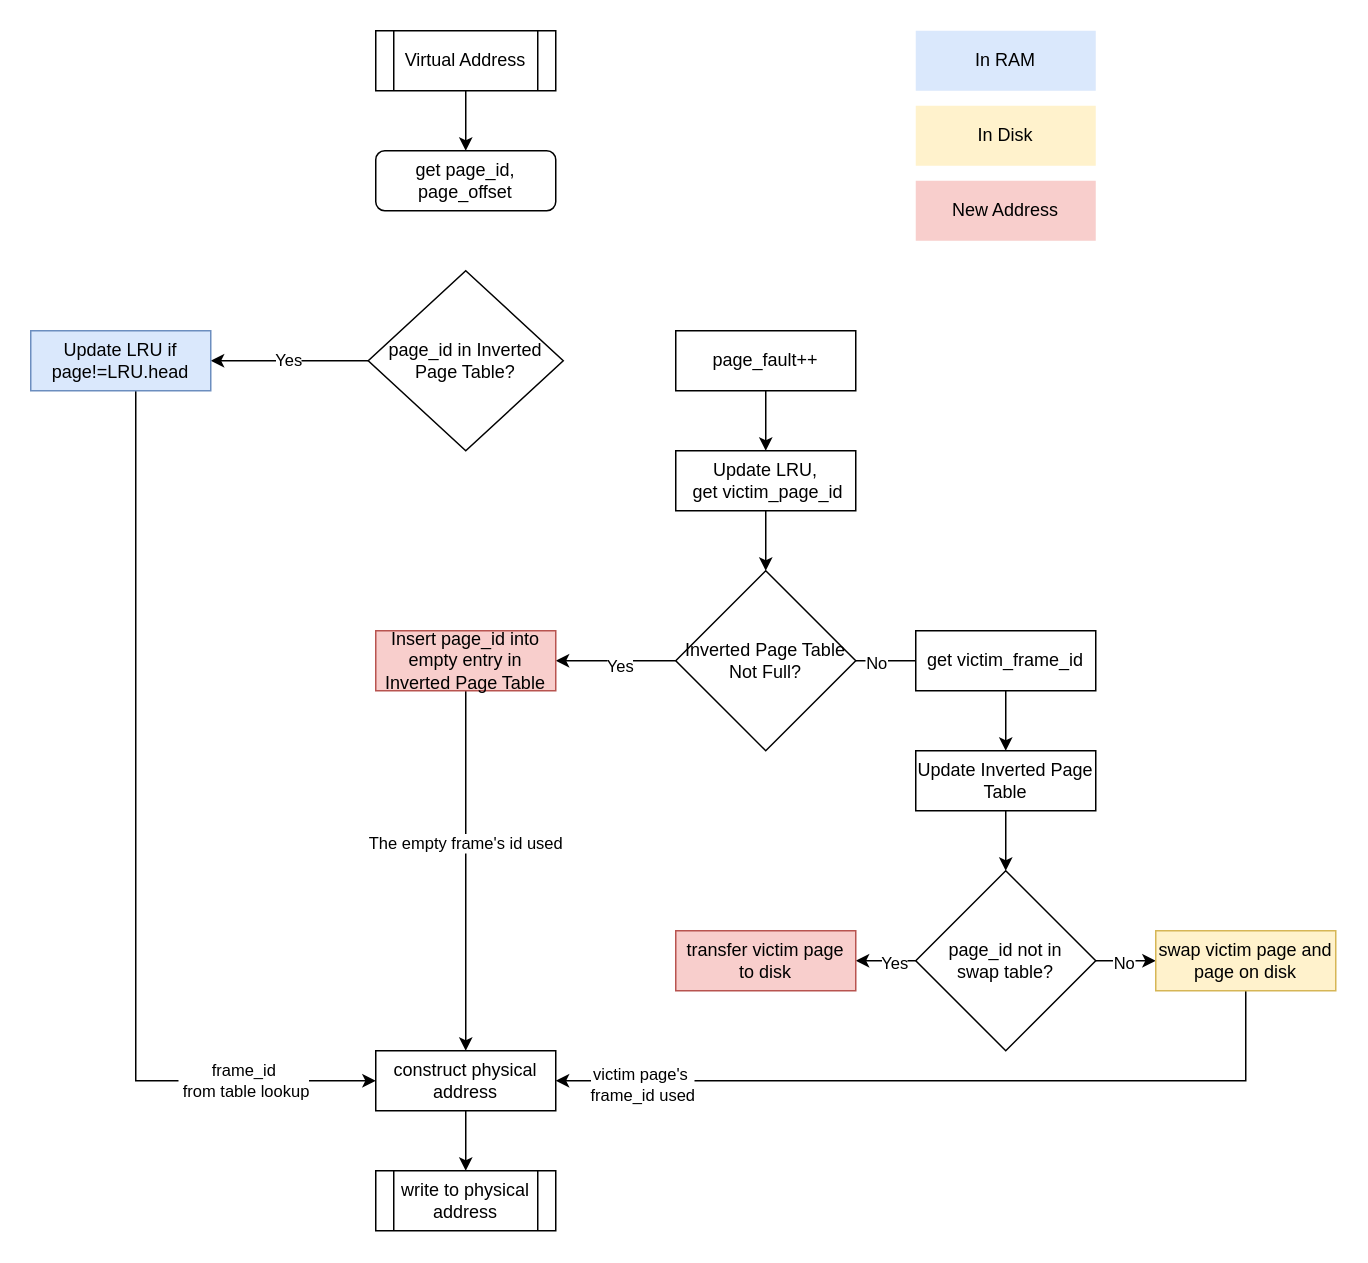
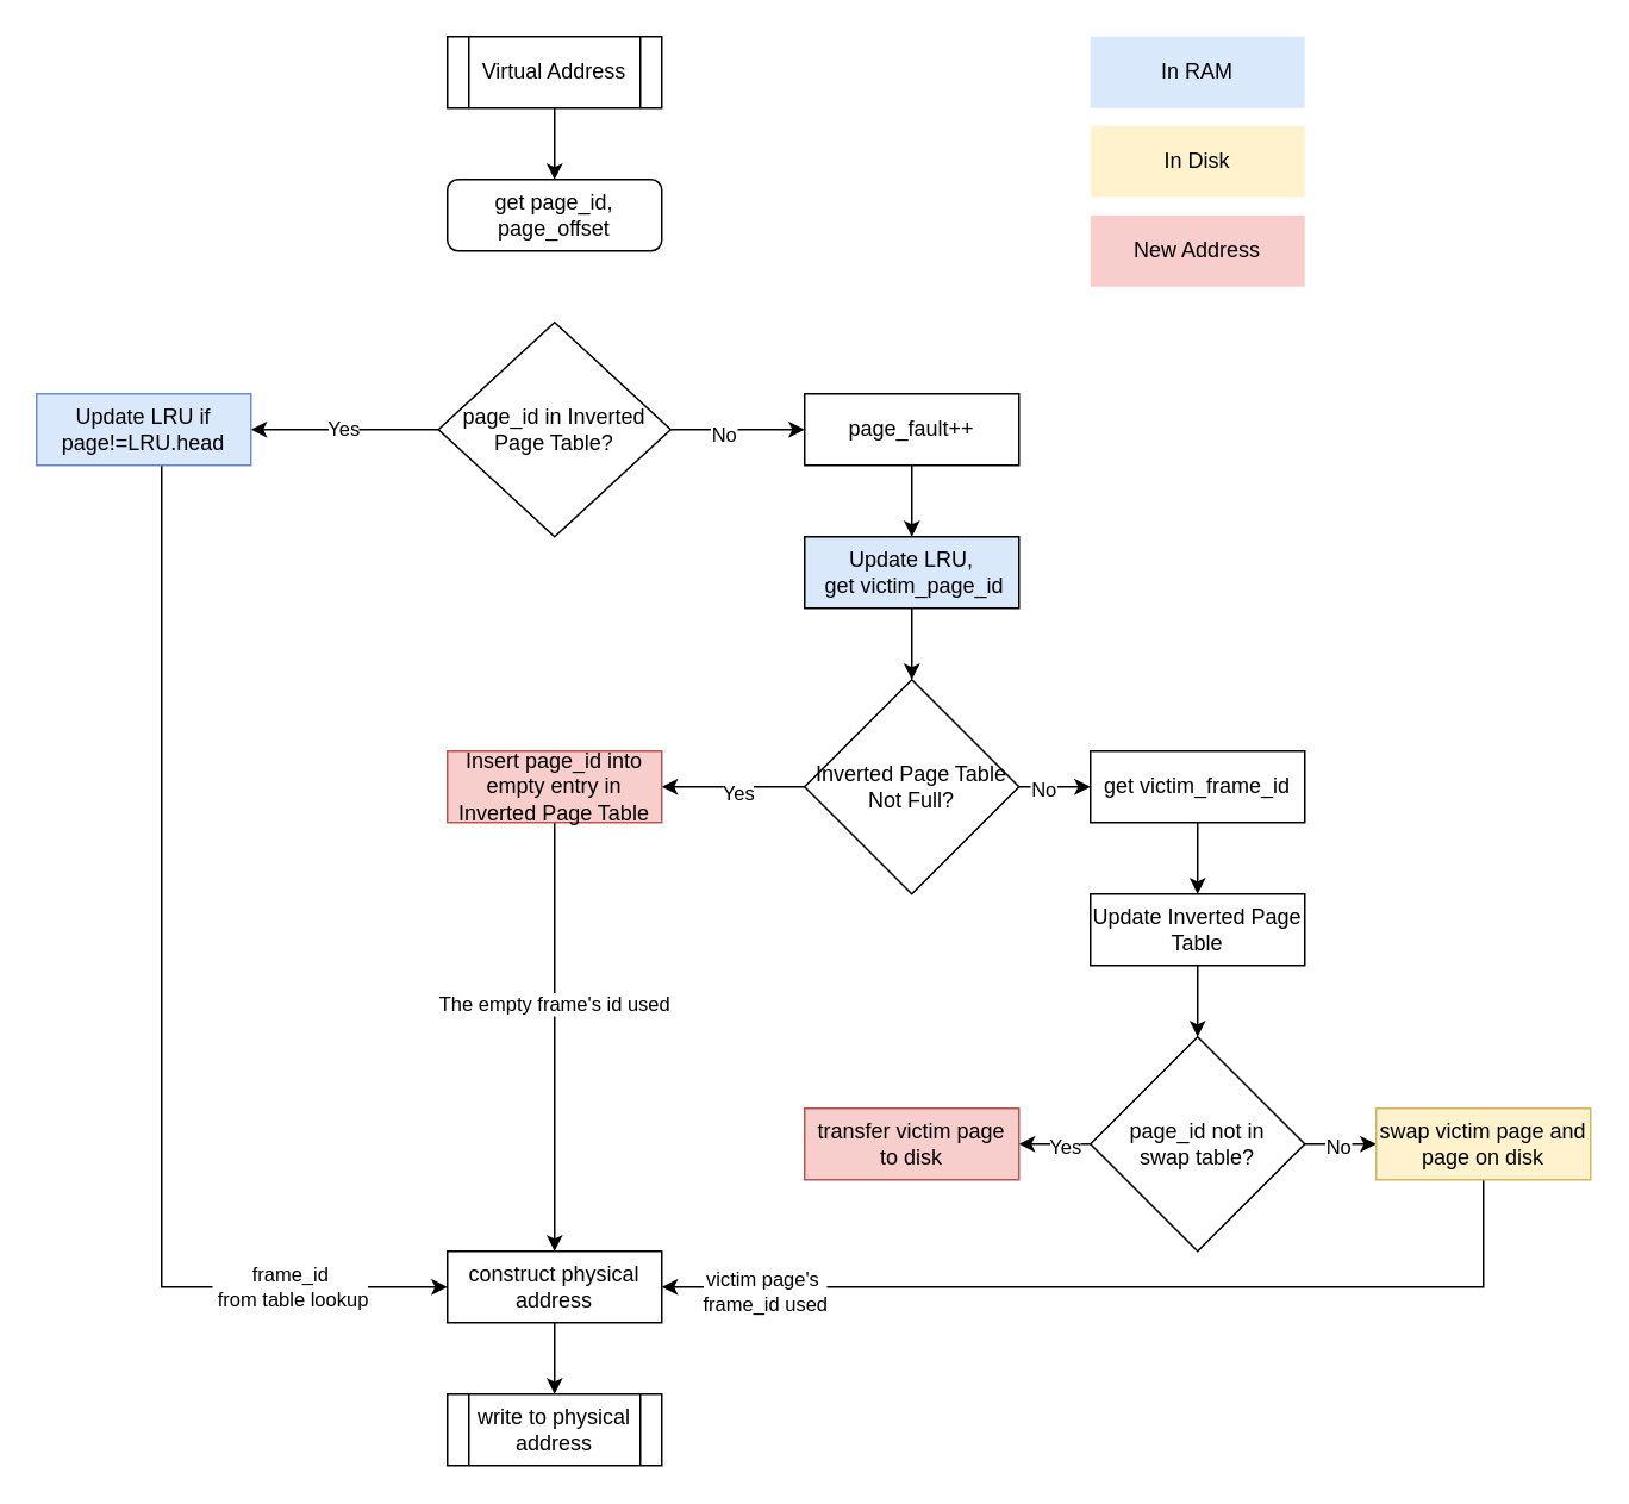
  <mxCell id="0" />
  <mxCell id="1" parent="0" />
  <mxCell id="2" value="" style="edgeStyle=orthogonalEdgeStyle;rounded=0;orthogonalLoop=1;jettySize=auto;html=1;" edge="1" parent="1" source="3" target="4"><mxGeometry relative="1" as="geometry" /></mxCell>
  <mxCell id="3" value="Virtual Address" style="shape=process;whiteSpace=wrap;html=1;backgroundOutline=1;" vertex="1" parent="1"><mxGeometry x="250" y="20" width="120" height="40" as="geometry" /></mxCell>
  <mxCell id="4" value="get page_id, page_offset" style="whiteSpace=wrap;html=1;rounded=1;" vertex="1" parent="1"><mxGeometry x="250" y="100" width="120" height="40" as="geometry" /></mxCell>
  <mxCell id="5" value="Yes" style="edgeStyle=orthogonalEdgeStyle;rounded=0;orthogonalLoop=1;jettySize=auto;html=1;" edge="1" parent="1" source="8" target="11"><mxGeometry relative="1" as="geometry" /></mxCell>
+ <mxCell id="6" value="" style="edgeStyle=orthogonalEdgeStyle;rounded=0;orthogonalLoop=1;jettySize=auto;html=1;exitX=1;exitY=0.5;exitDx=0;exitDy=0;" edge="1" parent="1" source="8" target="15"><mxGeometry relative="1" as="geometry"><mxPoint x="380" y="240" as="sourcePoint" /></mxGeometry></mxCell>
+ <mxCell id="7" value="No" style="edgeLabel;html=1;align=center;verticalAlign=middle;resizable=0;points=[];" vertex="1" connectable="0" parent="6"><mxGeometry x="-0.22" y="-2" relative="1" as="geometry"><mxPoint as="offset" /></mxGeometry></mxCell>
  <mxCell id="8" value="page_id in Inverted Page Table?" style="rhombus;whiteSpace=wrap;html=1;" vertex="1" parent="1"><mxGeometry x="245" y="180" width="130" height="120" as="geometry" /></mxCell>
  <mxCell id="9" style="edgeStyle=orthogonalEdgeStyle;rounded=0;orthogonalLoop=1;jettySize=auto;html=1;entryX=0;entryY=0.5;entryDx=0;entryDy=0;" edge="1" parent="1" source="11" target="13"><mxGeometry relative="1" as="geometry"><Array as="points"><mxPoint x="90" y="720" /></Array></mxGeometry></mxCell>
  <mxCell id="10" value="frame_id&lt;br&gt;&amp;nbsp;from table lookup" style="edgeLabel;html=1;align=center;verticalAlign=middle;resizable=0;points=[];" vertex="1" connectable="0" parent="9"><mxGeometry x="0.717" y="1" relative="1" as="geometry"><mxPoint x="-1" as="offset" /></mxGeometry></mxCell>
  <mxCell id="11" value="Update LRU if page!=LRU.head" style="whiteSpace=wrap;html=1;fillColor=#dae8fc;strokeColor=#6c8ebf;" vertex="1" parent="1"><mxGeometry x="20" y="220" width="120" height="40" as="geometry" /></mxCell>
  <mxCell id="12" style="edgeStyle=orthogonalEdgeStyle;rounded=0;orthogonalLoop=1;jettySize=auto;html=1;entryX=0.5;entryY=0;entryDx=0;entryDy=0;" edge="1" parent="1" source="13" target="39"><mxGeometry relative="1" as="geometry" /></mxCell>
  <mxCell id="13" value="construct physical address" style="whiteSpace=wrap;html=1;" vertex="1" parent="1"><mxGeometry x="250" y="700" width="120" height="40" as="geometry" /></mxCell>
  <mxCell id="14" value="" style="edgeStyle=orthogonalEdgeStyle;rounded=0;orthogonalLoop=1;jettySize=auto;html=1;" edge="1" parent="1" source="15" target="25"><mxGeometry relative="1" as="geometry" /></mxCell>
  <mxCell id="15" value="page_fault++" style="whiteSpace=wrap;html=1;" vertex="1" parent="1"><mxGeometry x="450" y="220" width="120" height="40" as="geometry" /></mxCell>
  <mxCell id="16" value="" style="edgeStyle=orthogonalEdgeStyle;rounded=0;orthogonalLoop=1;jettySize=auto;html=1;" edge="1" parent="1" source="20" target="23"><mxGeometry relative="1" as="geometry" /></mxCell>
  <mxCell id="17" value="Yes" style="edgeLabel;html=1;align=center;verticalAlign=middle;resizable=0;points=[];" vertex="1" connectable="0" parent="16"><mxGeometry x="-0.044" y="3" relative="1" as="geometry"><mxPoint as="offset" /></mxGeometry></mxCell>
- <mxCell id="18" value="" style="edgeStyle=orthogonalEdgeStyle;rounded=0;orthogonalLoop=1;jettySize=auto;html=1;endArrow=none;" edge="1" parent="1" source="20" target="27"><mxGeometry relative="1" as="geometry" /></mxCell>
+ <mxCell id="18" value="" style="edgeStyle=orthogonalEdgeStyle;rounded=0;orthogonalLoop=1;jettySize=auto;html=1;" edge="1" parent="1" source="20" target="27"><mxGeometry relative="1" as="geometry" /></mxCell>
  <mxCell id="19" value="No" style="edgeLabel;html=1;align=center;verticalAlign=middle;resizable=0;points=[];" vertex="1" connectable="0" parent="18"><mxGeometry x="-0.375" y="-1" relative="1" as="geometry"><mxPoint as="offset" /></mxGeometry></mxCell>
  <mxCell id="20" value="Inverted Page Table Not Full?" style="rhombus;whiteSpace=wrap;html=1;" vertex="1" parent="1"><mxGeometry x="450" y="380" width="120" height="120" as="geometry" /></mxCell>
  <mxCell id="21" style="edgeStyle=orthogonalEdgeStyle;rounded=0;orthogonalLoop=1;jettySize=auto;html=1;entryX=0.5;entryY=0;entryDx=0;entryDy=0;" edge="1" parent="1" source="23" target="13"><mxGeometry relative="1" as="geometry" /></mxCell>
  <mxCell id="22" value="The empty frame's id used" style="edgeLabel;html=1;align=center;verticalAlign=middle;resizable=0;points=[];" vertex="1" connectable="0" parent="21"><mxGeometry x="-0.148" y="-1" relative="1" as="geometry"><mxPoint y="-1" as="offset" /></mxGeometry></mxCell>
  <mxCell id="23" value="Insert page_id into empty entry in Inverted Page Table" style="whiteSpace=wrap;html=1;fillColor=#f8cecc;strokeColor=#b85450;" vertex="1" parent="1"><mxGeometry x="250" y="420" width="120" height="40" as="geometry" /></mxCell>
  <mxCell id="24" style="edgeStyle=orthogonalEdgeStyle;rounded=0;orthogonalLoop=1;jettySize=auto;html=1;entryX=0.5;entryY=0;entryDx=0;entryDy=0;" edge="1" parent="1" source="25" target="20"><mxGeometry relative="1" as="geometry" /></mxCell>
- <mxCell id="25" value="Update LRU,&lt;br&gt;&amp;nbsp;get victim_page_id" style="whiteSpace=wrap;html=1;" vertex="1" parent="1"><mxGeometry x="450" y="300" width="120" height="40" as="geometry" /></mxCell>
+ <mxCell id="25" value="Update LRU,&lt;br&gt;&amp;nbsp;get victim_page_id" style="whiteSpace=wrap;html=1;fillColor=#dae8fc;" vertex="1" parent="1"><mxGeometry x="450" y="300" width="120" height="40" as="geometry" /></mxCell>
  <mxCell id="26" value="" style="edgeStyle=orthogonalEdgeStyle;rounded=0;orthogonalLoop=1;jettySize=auto;html=1;" edge="1" parent="1" source="27" target="34"><mxGeometry relative="1" as="geometry" /></mxCell>
  <mxCell id="27" value="get victim_frame_id" style="whiteSpace=wrap;html=1;" vertex="1" parent="1"><mxGeometry x="610" y="420" width="120" height="40" as="geometry" /></mxCell>
  <mxCell id="28" value="" style="edgeStyle=orthogonalEdgeStyle;rounded=0;orthogonalLoop=1;jettySize=auto;html=1;" edge="1" parent="1" source="32" target="35"><mxGeometry relative="1" as="geometry" /></mxCell>
  <mxCell id="29" value="Yes" style="edgeLabel;html=1;align=center;verticalAlign=middle;resizable=0;points=[];" vertex="1" connectable="0" parent="28"><mxGeometry x="-0.227" y="1" relative="1" as="geometry"><mxPoint as="offset" /></mxGeometry></mxCell>
  <mxCell id="30" value="" style="edgeStyle=orthogonalEdgeStyle;rounded=0;orthogonalLoop=1;jettySize=auto;html=1;" edge="1" parent="1" source="32" target="38"><mxGeometry relative="1" as="geometry" /></mxCell>
  <mxCell id="31" value="No" style="edgeLabel;html=1;align=center;verticalAlign=middle;resizable=0;points=[];" vertex="1" connectable="0" parent="30"><mxGeometry x="-0.083" y="-1" relative="1" as="geometry"><mxPoint as="offset" /></mxGeometry></mxCell>
  <mxCell id="32" value="page_id not in &lt;br&gt;swap table?" style="rhombus;whiteSpace=wrap;html=1;" vertex="1" parent="1"><mxGeometry x="610" y="580" width="120" height="120" as="geometry" /></mxCell>
  <mxCell id="33" style="edgeStyle=orthogonalEdgeStyle;rounded=0;orthogonalLoop=1;jettySize=auto;html=1;exitX=0.5;exitY=1;exitDx=0;exitDy=0;entryX=0.5;entryY=0;entryDx=0;entryDy=0;" edge="1" parent="1" source="34" target="32"><mxGeometry relative="1" as="geometry"><mxPoint x="510" y="690" as="targetPoint" /></mxGeometry></mxCell>
  <mxCell id="34" value="Update Inverted Page Table" style="whiteSpace=wrap;html=1;" vertex="1" parent="1"><mxGeometry x="610" y="500" width="120" height="40" as="geometry" /></mxCell>
  <mxCell id="35" value="transfer victim page to disk" style="whiteSpace=wrap;html=1;fillColor=#f8cecc;strokeColor=#b85450;" vertex="1" parent="1"><mxGeometry x="450" y="620" width="120" height="40" as="geometry" /></mxCell>
  <mxCell id="36" style="edgeStyle=orthogonalEdgeStyle;rounded=0;orthogonalLoop=1;jettySize=auto;html=1;entryX=1;entryY=0.5;entryDx=0;entryDy=0;" edge="1" parent="1" source="38" target="13"><mxGeometry relative="1" as="geometry"><Array as="points"><mxPoint x="830" y="720" /></Array></mxGeometry></mxCell>
  <mxCell id="37" value="victim page's&amp;nbsp;&lt;br&gt;frame_id used" style="edgeLabel;html=1;align=center;verticalAlign=middle;resizable=0;points=[];" vertex="1" connectable="0" parent="36"><mxGeometry x="0.777" y="2" relative="1" as="geometry"><mxPoint x="-1" as="offset" /></mxGeometry></mxCell>
  <mxCell id="38" value="swap victim page and page on disk" style="whiteSpace=wrap;html=1;fillColor=#fff2cc;strokeColor=#d6b656;" vertex="1" parent="1"><mxGeometry x="770" y="620" width="120" height="40" as="geometry" /></mxCell>
  <mxCell id="39" value="write to physical address" style="shape=process;whiteSpace=wrap;html=1;backgroundOutline=1;" vertex="1" parent="1"><mxGeometry x="250" y="780" width="120" height="40" as="geometry" /></mxCell>
  <mxCell id="40" value="In RAM" style="rounded=0;whiteSpace=wrap;html=1;dashed=1;strokeWidth=3;fillColor=#dae8fc;strokeColor=none;" vertex="1" parent="1"><mxGeometry x="610" y="20" width="120" height="40" as="geometry" /></mxCell>
  <mxCell id="41" value="In Disk" style="rounded=0;whiteSpace=wrap;html=1;dashed=1;strokeWidth=3;fillColor=#fff2cc;strokeColor=none;" vertex="1" parent="1"><mxGeometry x="610" y="70" width="120" height="40" as="geometry" /></mxCell>
  <mxCell id="42" value="New Address" style="rounded=0;whiteSpace=wrap;html=1;dashed=1;strokeWidth=3;fillColor=#f8cecc;strokeColor=none;" vertex="1" parent="1"><mxGeometry x="610" y="120" width="120" height="40" as="geometry" /></mxCell>
